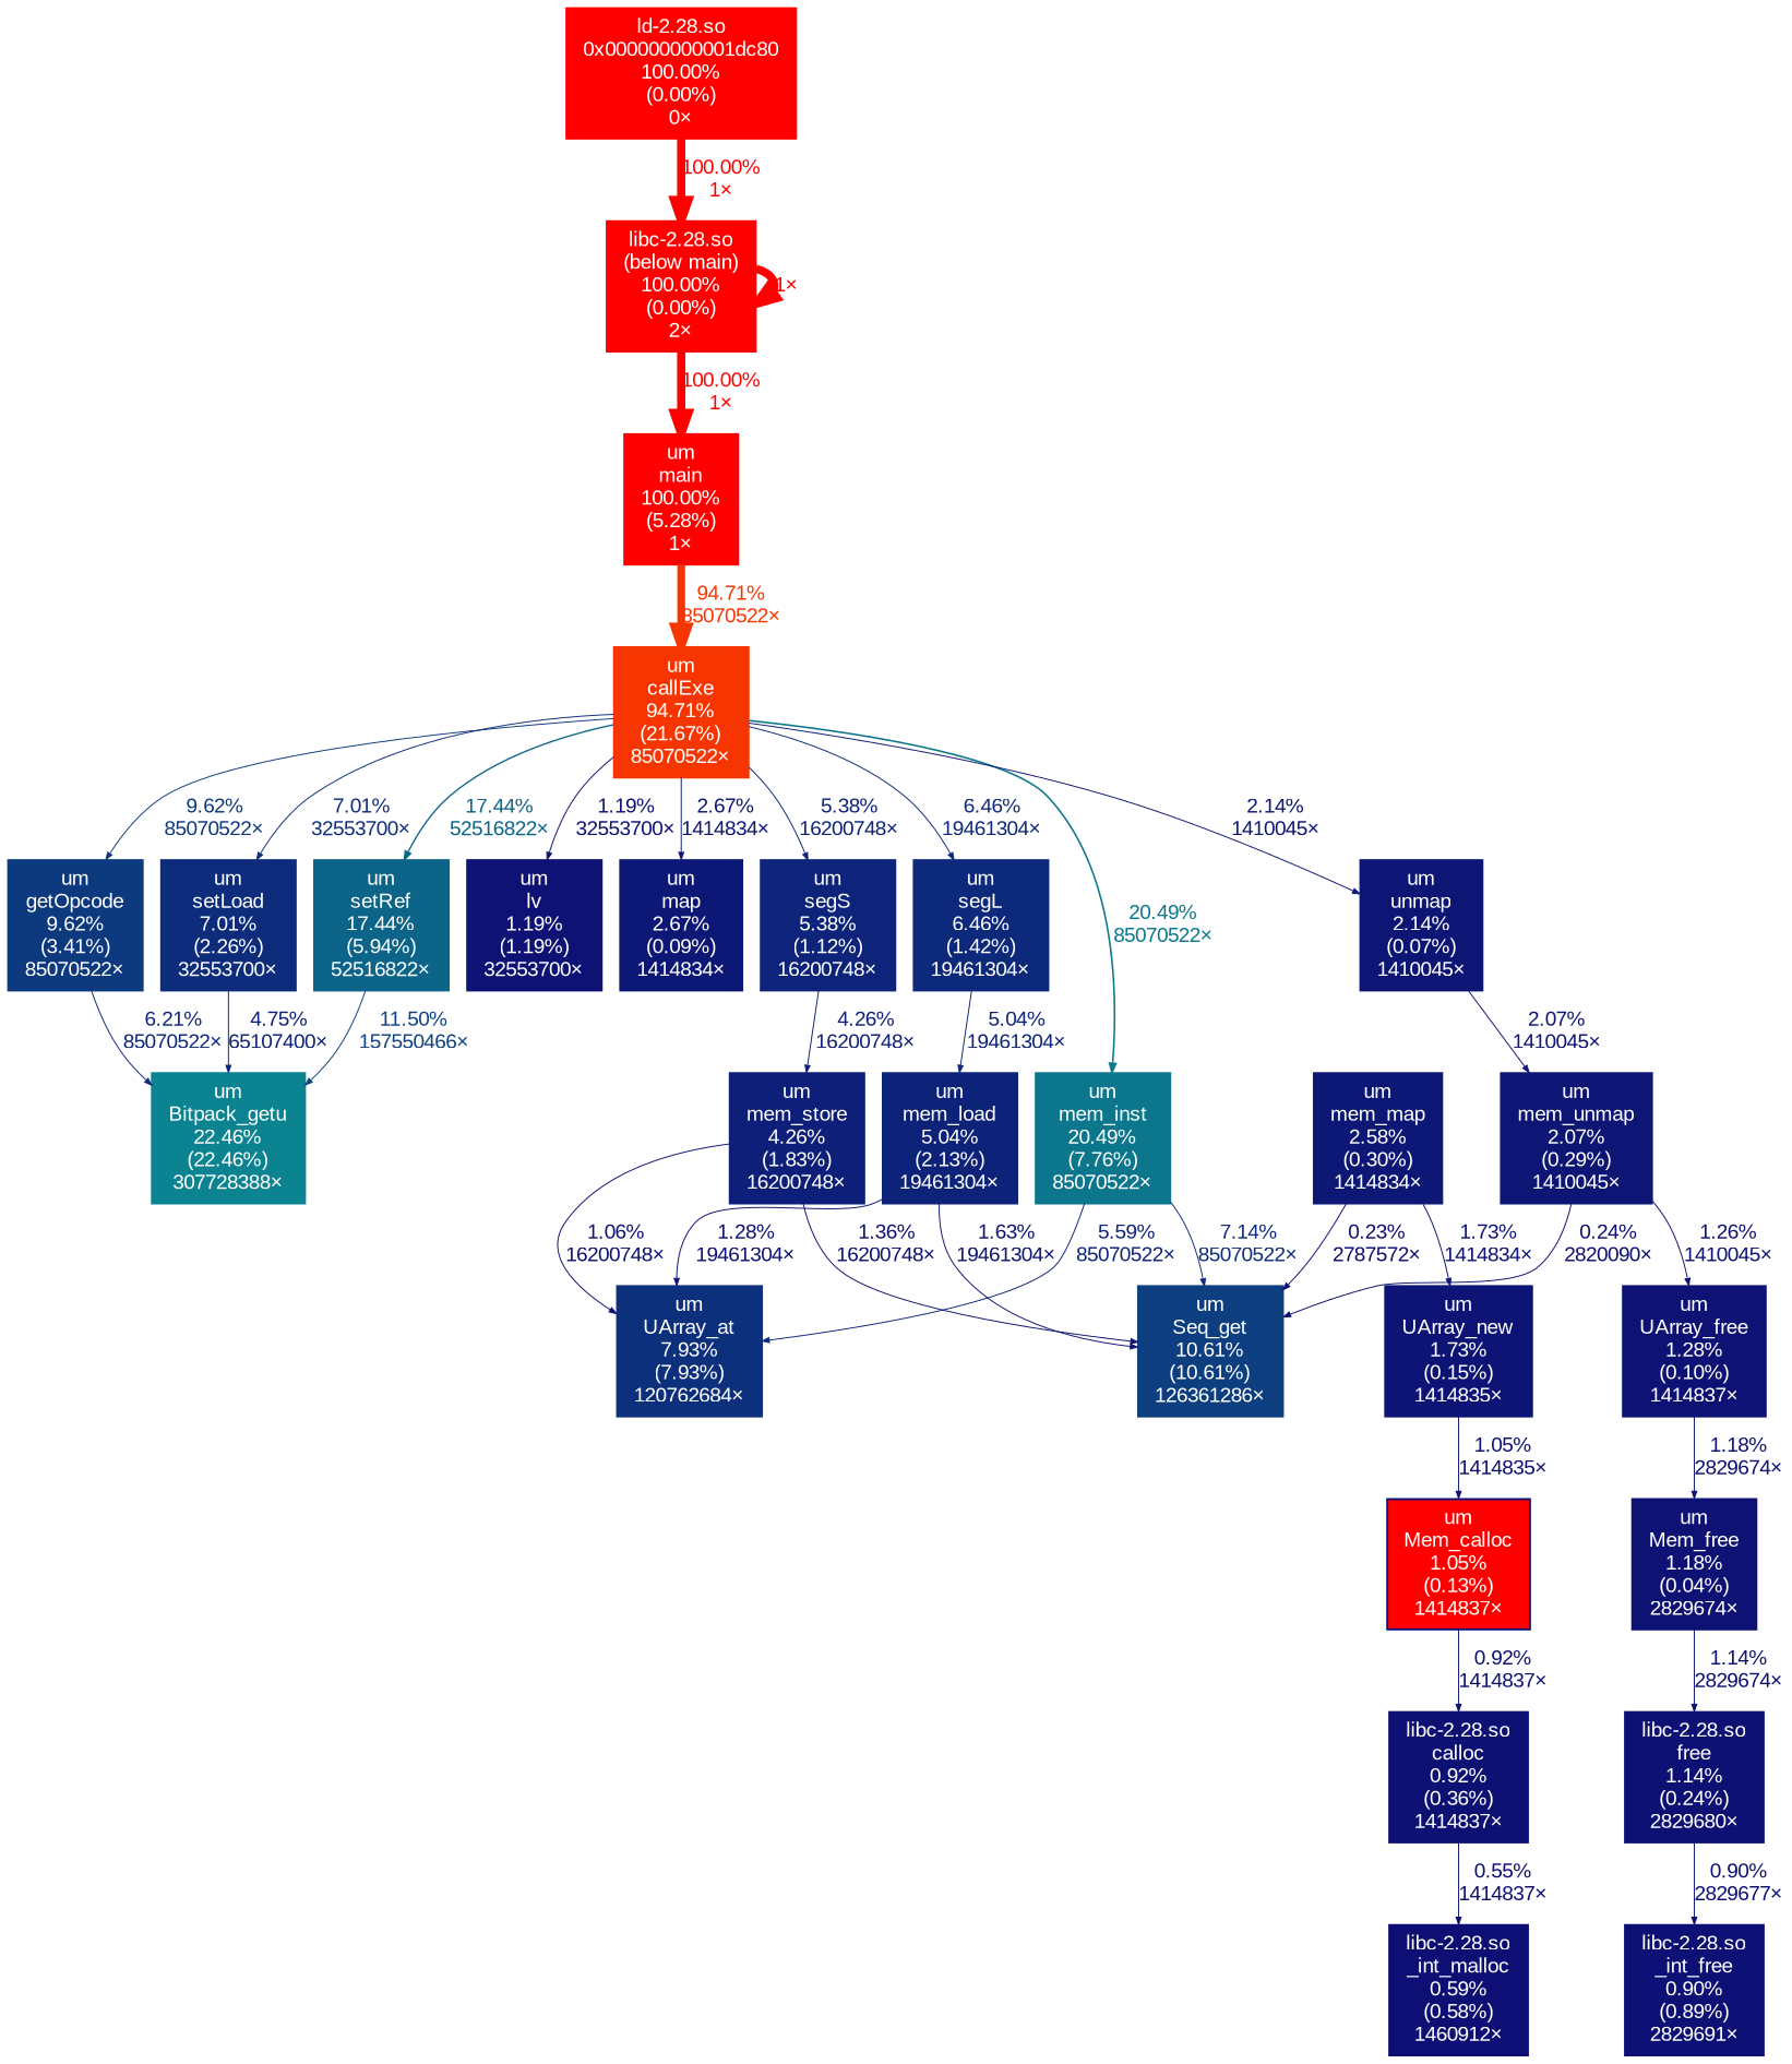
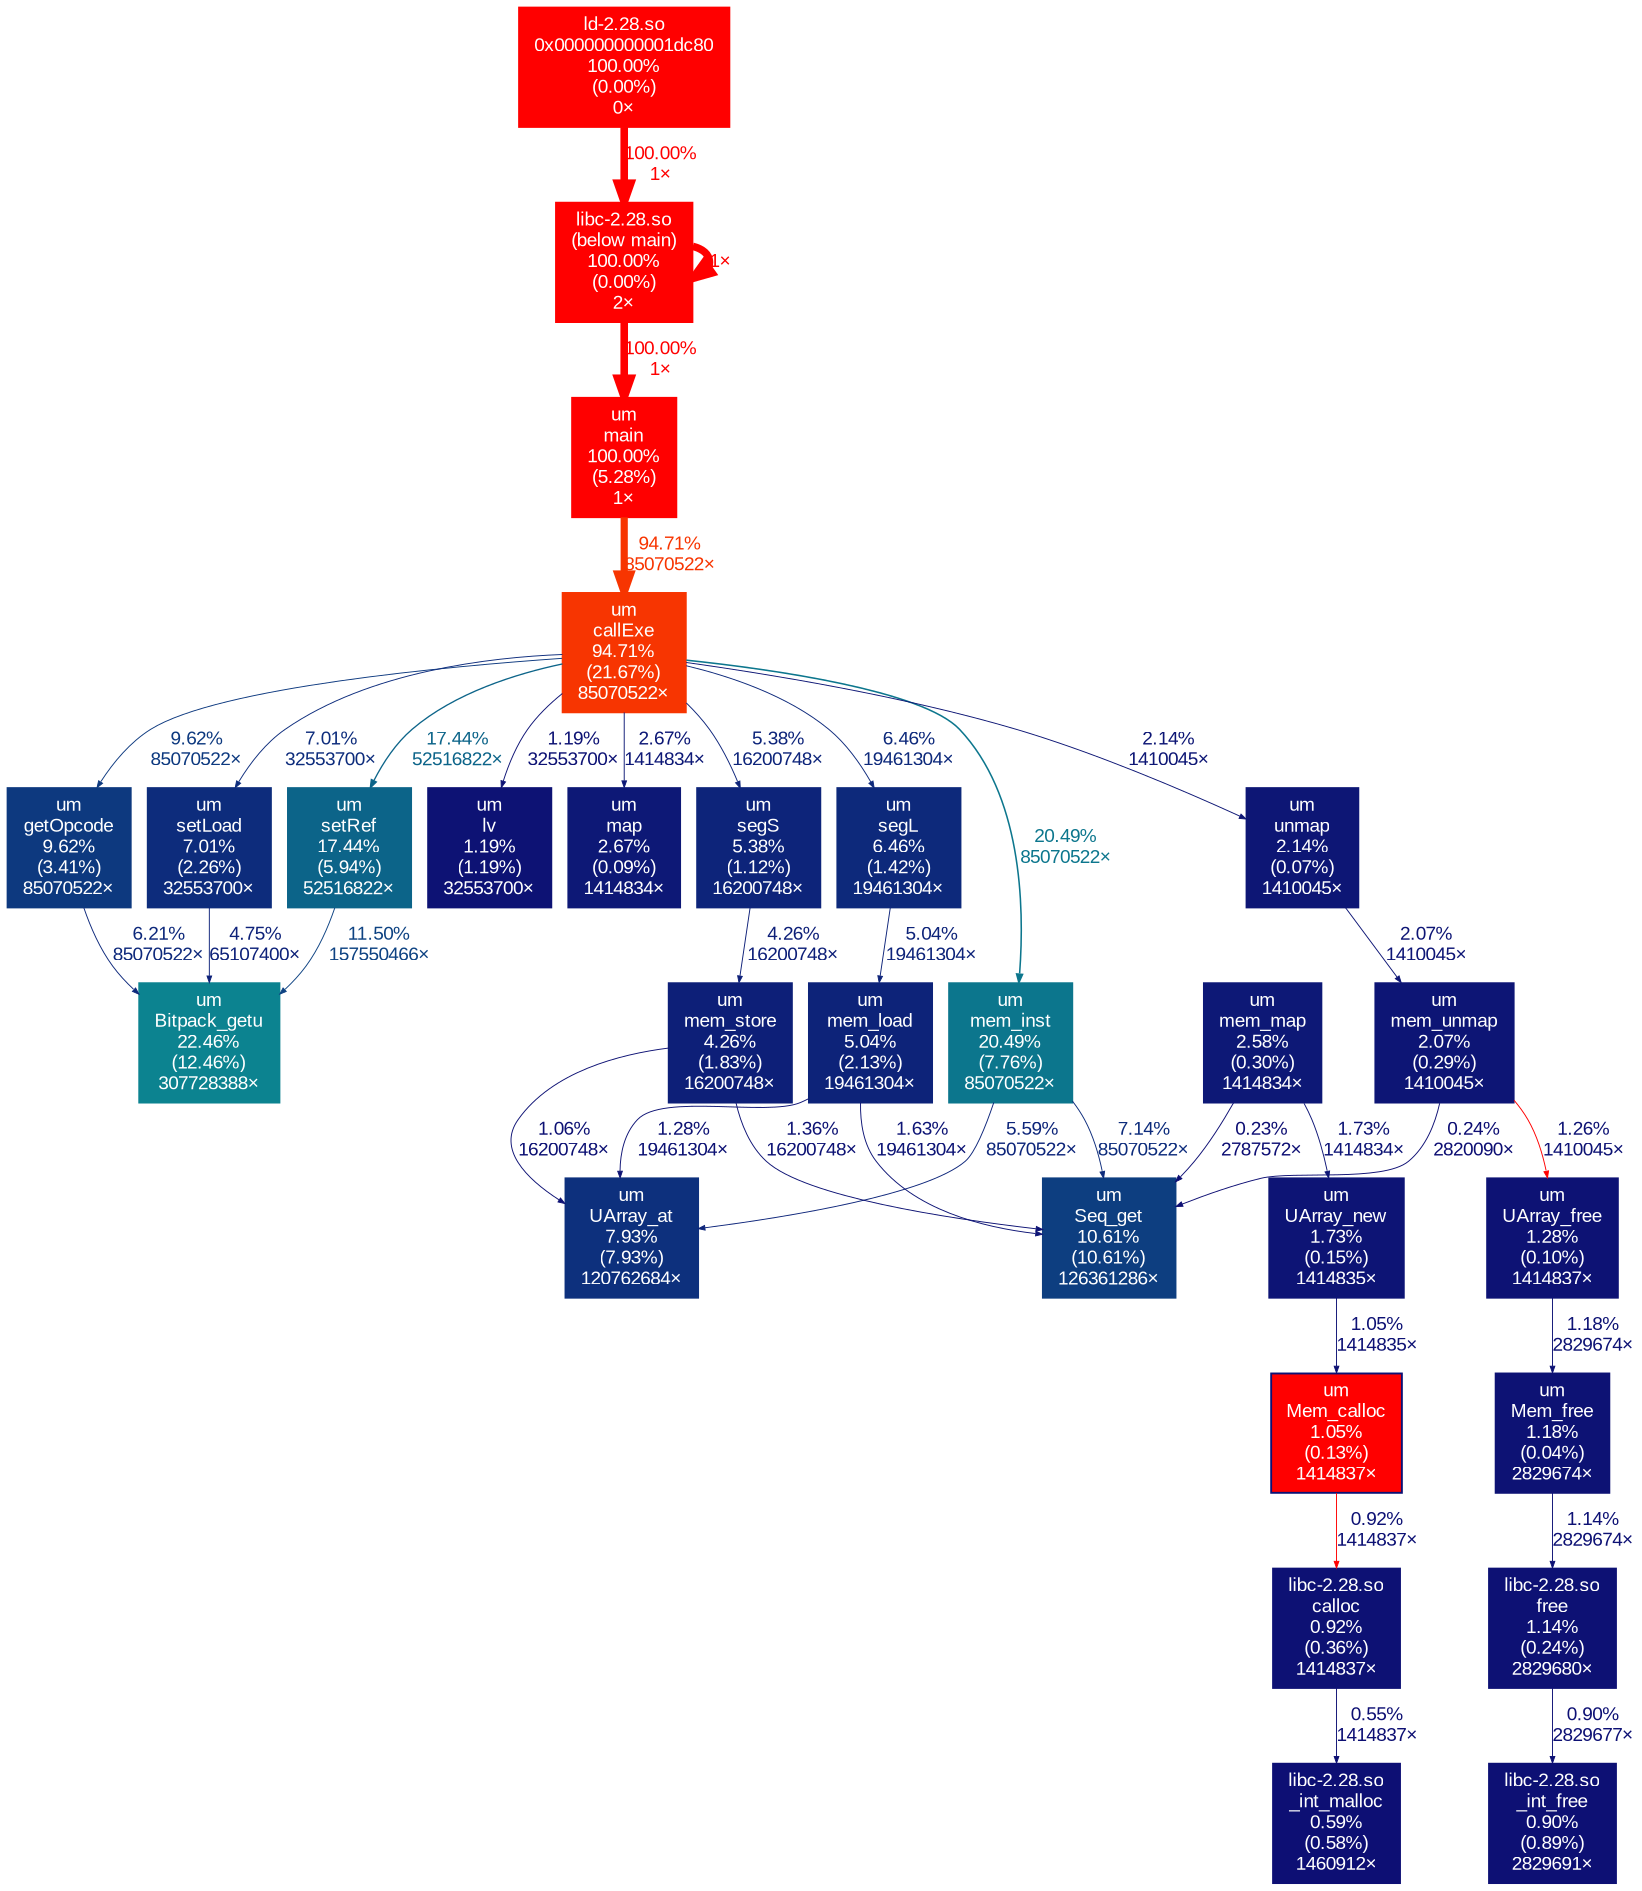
  digraph {
    fontname=Arial
    nodesep=0.125
    ranksep=0.25
    node [color="#ff0000" fontcolor="#ffffff" fontname=Arial fontsize=10.00 shape=box style=filled]
    edge [arrowsize=0.35 color="#0d1274" fontcolor="#0d1274" fontname=Arial fontsize=10.00 labeldistance=0.50 penwidth=0.50]
    n1 [height=0 label="libc-2.28.so\n(below main)\n100.00%\n(0.00%)\n2×" width=0]
    n2 [height=0 label="um\nmain\n100.00%\n(5.28%)\n1×" width=0]
    n3 [color="#f73501" height=0 label="um\ncallExe\n94.71%\n(21.67%)\n85070522×" width=0]
    n4 [color="#0d397f" height=0 label="um\ngetOpcode\n9.62%\n(3.41%)\n85070522×" width=0]
    n5 [color="#0d1274" height=0 label="um\nlv\n1.19%\n(1.19%)\n32553700×" width=0]
    n6 [color="#0d1876" height=0 label="um\nmap\n2.67%\n(0.09%)\n1414834×" width=0]
    n7 [color="#0c768d" height=0 label="um\nmem_inst\n20.49%\n(7.76%)\n85070522×" width=0]
    n8 [color="#0d297b" height=0 label="um\nsegL\n6.46%\n(1.42%)\n19461304×" width=0]
    n9 [color="#0d247a" height=0 label="um\nsegS\n5.38%\n(1.12%)\n16200748×" width=0]
    n10 [color="#0d2c7c" height=0 label="um\nsetLoad\n7.01%\n(2.26%)\n32553700×" width=0]
    n11 [color="#0c6489" height=0 label="um\nsetRef\n17.44%\n(5.94%)\n52516822×" width=0]
    n12 [color="#0d1675" height=0 label="um\nunmap\n2.14%\n(0.07%)\n1410045×" width=0]
    n13 [height=0 label="ld-2.28.so\n0x000000000001dc80\n100.00%\n(0.00%)\n0×" width=0]
-   n14 [color="#0c8390" height=0 label="um\nBitpack_getu\n22.46%\n(22.46%)\n307728388×" width=0]
+   n14 [color="#0c8390" height=0 label="um\nBitpack_getu\n22.46%\n(12.46%)\n307728388×" width=0]
    n15 [color="#0d1174" fillcolor="#ff0000" height=0 label="um\nMem_calloc\n1.05%\n(0.13%)\n1414837×" width=0]
    n16 [color="#0d1174" height=0 label="libc-2.28.so\ncalloc\n0.92%\n(0.36%)\n1414837×" width=0]
    n17 [color="#0d0f74" height=0 label="libc-2.28.so\n_int_malloc\n0.59%\n(0.58%)\n1460912×" width=0]
    n18 [color="#0d1274" height=0 label="um\nMem_free\n1.18%\n(0.04%)\n2829674×" width=0]
    n19 [color="#0d1174" height=0 label="libc-2.28.so\nfree\n1.14%\n(0.24%)\n2829680×" width=0]
    n20 [color="#0d1074" height=0 label="libc-2.28.so\n_int_free\n0.90%\n(0.89%)\n2829691×" width=0]
    n21 [color="#0d3e80" height=0 label="um\nSeq_get\n10.61%\n(10.61%)\n126361286×" width=0]
    n22 [color="#0d307d" height=0 label="um\nUArray_at\n7.93%\n(7.93%)\n120762684×" width=0]
    n23 [color="#0d1274" height=0 label="um\nUArray_free\n1.28%\n(0.10%)\n1414837×" width=0]
    n24 [color="#0d1475" height=0 label="um\nUArray_new\n1.73%\n(0.15%)\n1414835×" width=0]
    n25 [color="#0d2379" height=0 label="um\nmem_load\n5.04%\n(2.13%)\n19461304×" width=0]
    n26 [color="#0d1f78" height=0 label="um\nmem_store\n4.26%\n(1.83%)\n16200748×" width=0]
    n27 [color="#0d1575" height=0 label="um\nmem_unmap\n2.07%\n(0.29%)\n1410045×" width=0]
    n28 [color="#0d1876" height=0 label="um\nmem_map\n2.58%\n(0.30%)\n1414834×" width=0]
    n1 -> n1 [arrowsize=1.00 color="#ff0000" fontcolor="#ff0000" label="1×" labeldistance=4.00 penwidth=4.00]
    n1 -> n2 [arrowsize=1.00 color="#ff0000" fontcolor="#ff0000" label="100.00%\n1×" labeldistance=4.00 penwidth=4.00]
    n2 -> n3 [arrowsize=0.97 color="#f73501" fontcolor="#f73501" label="94.71%\n85070522×" labeldistance=3.79 penwidth=3.79]
    n3 -> n4 [color="#0d397f" fontcolor="#0d397f" label="9.62%\n85070522×"]
    n3 -> n5 [label="1.19%\n32553700×"]
    n3 -> n6 [color="#0d1876" fontcolor="#0d1876" label="2.67%\n1414834×"]
    n3 -> n7 [arrowsize=0.45 color="#0c768d" fontcolor="#0c768d" label="20.49%\n85070522×" labeldistance=0.82 penwidth=0.82]
    n3 -> n8 [color="#0d297b" fontcolor="#0d297b" label="6.46%\n19461304×"]
    n3 -> n9 [color="#0d247a" fontcolor="#0d247a" label="5.38%\n16200748×"]
    n3 -> n10 [color="#0d2c7c" fontcolor="#0d2c7c" label="7.01%\n32553700×"]
    n3 -> n11 [arrowsize=0.42 color="#0c6489" fontcolor="#0c6489" label="17.44%\n52516822×" labeldistance=0.70 penwidth=0.70]
    n3 -> n12 [color="#0d1675" fontcolor="#0d1675" label="2.14%\n1410045×"]
    n4 -> n14 [color="#0d287b" fontcolor="#0d287b" label="6.21%\n85070522×"]
    n7 -> n21 [color="#0d2c7c" fontcolor="#0d2c7c" label="7.14%\n85070522×"]
    n7 -> n22 [color="#0d257a" fontcolor="#0d257a" label="5.59%\n85070522×"]
    n8 -> n25 [color="#0d2379" fontcolor="#0d2379" label="5.04%\n19461304×"]
    n9 -> n26 [color="#0d1f78" fontcolor="#0d1f78" label="4.26%\n16200748×"]
    n10 -> n14 [color="#0d2179" fontcolor="#0d2179" label="4.75%\n65107400×"]
    n11 -> n14 [color="#0d4282" fontcolor="#0d4282" label="11.50%\n157550466×"]
    n12 -> n27 [color="#0d1575" fontcolor="#0d1575" label="2.07%\n1410045×"]
    n13 -> n1 [arrowsize=1.00 color="#ff0000" fontcolor="#ff0000" label="100.00%\n1×" labeldistance=4.00 penwidth=4.00]
-   n15 -> n16 [color="#0d1174" fontcolor="#0d1174" label="0.92%\n1414837×"]
+   n15 -> n16 [color="#ff0000" fontcolor="#0d1174" label="0.92%\n1414837×"]
    n16 -> n17 [color="#0d0f73" fontcolor="#0d0f73" label="0.55%\n1414837×"]
    n18 -> n19 [color="#0d1174" fontcolor="#0d1174" label="1.14%\n2829674×"]
    n19 -> n20 [color="#0d1074" fontcolor="#0d1074" label="0.90%\n2829677×"]
    n23 -> n18 [label="1.18%\n2829674×"]
    n24 -> n15 [color="#0d1174" fontcolor="#0d1174" label="1.05%\n1414835×"]
    n25 -> n21 [color="#0d1475" fontcolor="#0d1475" label="1.63%\n19461304×"]
    n25 -> n22 [label="1.28%\n19461304×"]
    n26 -> n21 [label="1.36%\n16200748×"]
    n26 -> n22 [color="#0d1174" fontcolor="#0d1174" label="1.06%\n16200748×"]
    n27 -> n21 [color="#0d0e73" fontcolor="#0d0e73" label="0.24%\n2820090×"]
-   n27 -> n23 [label="1.26%\n1410045×"]
+   n27 -> n23 [color="#ff0000" label="1.26%\n1410045×"]
    n28 -> n21 [color="#0d0e73" fontcolor="#0d0e73" label="0.23%\n2787572×"]
    n28 -> n24 [color="#0d1475" fontcolor="#0d1475" label="1.73%\n1414834×"]
  }
